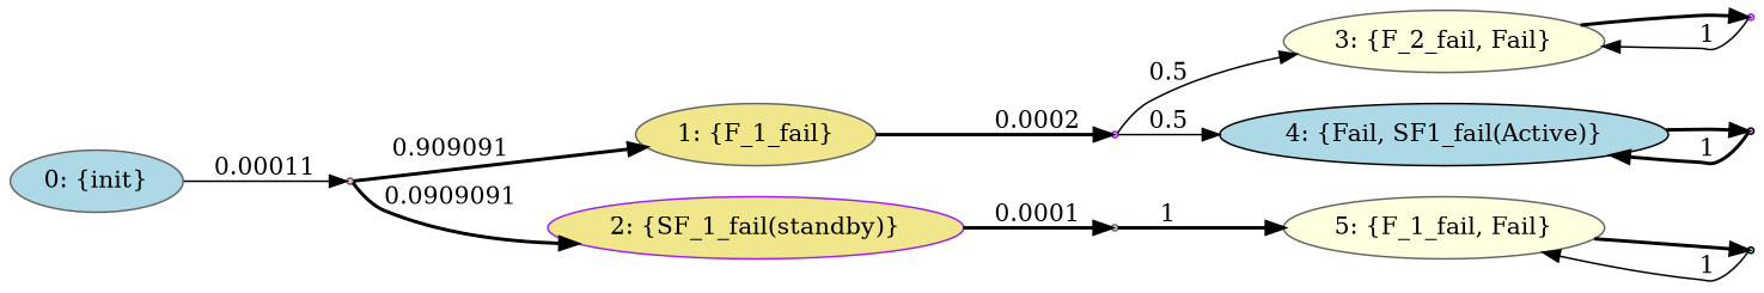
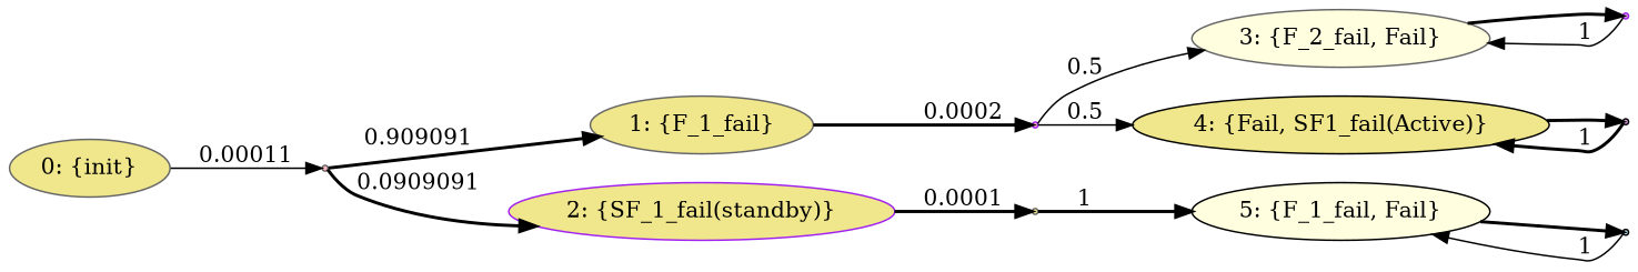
  digraph {
    rankdir=LR
    node [color=gray40 fillcolor=khaki style=filled]
    edge [style=bold]
-   n1 [fillcolor=lightblue label="0: {init}"]
+   n1 [label="0: {init}"]
    "0c0" [fillcolor=lightpink shape=point]
    n3 [label="1: {F_1_fail}"]
    n4 [color=purple label="2: {SF_1_fail(standby)}"]
    "1c0" [color=purple fillcolor=lightpink shape=point]
    n6 [fillcolor=lightyellow label="3: {F_2_fail, Fail}"]
-   n7 [color=black fillcolor=lightblue label="4: {Fail, SF1_fail(Active)}"]
+   n7 [color=black label="4: {Fail, SF1_fail(Active)}"]
    "2c0" [shape=point]
-   n9 [fillcolor=lightyellow label="5: {F_1_fail, Fail}"]
+   n9 [color=black fillcolor=lightyellow label="5: {F_1_fail, Fail}"]
    "3c0" [color=purple fillcolor=plum shape=point]
    "4c0" [color=black fillcolor=plum shape=point]
    "5c0" [color=black fillcolor=lightblue shape=point]
    n1 -> "0c0" [label=0.00011 style=solid]
    "0c0" -> n3 [label=0.909091]
    "0c0" -> n4 [label=0.0909091]
    n3 -> "1c0" [label=0.0002]
    n4 -> "2c0" [label=0.0001]
    "1c0" -> n6 [label=0.5 style=solid]
    "1c0" -> n7 [label=0.5 style=solid]
    n6 -> "3c0"
    n7 -> "4c0"
    "2c0" -> n9 [label=1]
    n9 -> "5c0"
    "3c0" -> n6 [label=1 style=solid]
    "4c0" -> n7 [label=1]
    "5c0" -> n9 [label=1 style=solid]
  }
